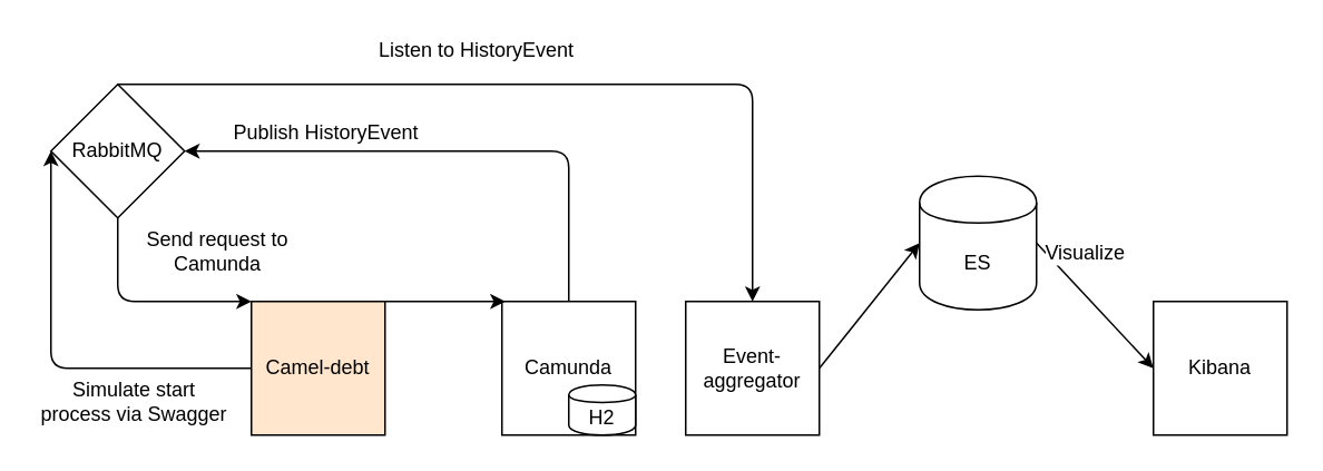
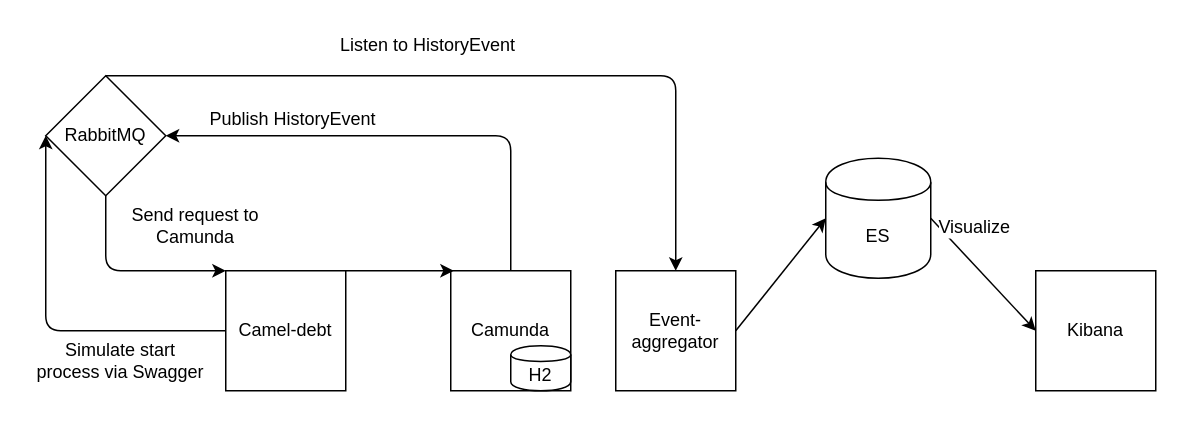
  <mxCell id="0" />
  <mxCell id="1" parent="0" />
- <mxCell id="2" value="Camel-debt" style="whiteSpace=wrap;html=1;aspect=fixed;fillColor=#ffe6cc;" vertex="1" parent="1"><mxGeometry x="150" y="180" width="80" height="80" as="geometry" /></mxCell>
+ <mxCell id="2" value="Camel-debt" style="whiteSpace=wrap;html=1;aspect=fixed;" vertex="1" parent="1"><mxGeometry x="150" y="180" width="80" height="80" as="geometry" /></mxCell>
  <mxCell id="3" value="Camunda" style="whiteSpace=wrap;html=1;aspect=fixed;" vertex="1" parent="1"><mxGeometry x="300" y="180" width="80" height="80" as="geometry" /></mxCell>
  <mxCell id="4" value="RabbitMQ" style="rhombus;whiteSpace=wrap;html=1;" vertex="1" parent="1"><mxGeometry x="30" y="50" width="80" height="80" as="geometry" /></mxCell>
  <mxCell id="5" value="Event-aggregator" style="whiteSpace=wrap;html=1;aspect=fixed;" vertex="1" parent="1"><mxGeometry x="410" y="180" width="80" height="80" as="geometry" /></mxCell>
  <mxCell id="6" value="" style="endArrow=classic;html=1;entryX=0;entryY=0.5;entryDx=0;entryDy=0;exitX=0;exitY=0.5;exitDx=0;exitDy=0;" edge="1" parent="1" source="2" target="4"><mxGeometry width="50" height="50" relative="1" as="geometry"><mxPoint x="250" y="220" as="sourcePoint" /><mxPoint x="120" y="280" as="targetPoint" /><Array as="points"><mxPoint x="30" y="220" /></Array></mxGeometry></mxCell>
  <mxCell id="7" value="Simulate start process via Swagger" style="text;html=1;strokeColor=none;fillColor=none;align=center;verticalAlign=middle;whiteSpace=wrap;rounded=0;" vertex="1" parent="1"><mxGeometry x="20" y="230" width="120" height="20" as="geometry" /></mxCell>
  <mxCell id="8" value="" style="endArrow=classic;html=1;exitX=0.5;exitY=1;exitDx=0;exitDy=0;" edge="1" parent="1" source="4"><mxGeometry width="50" height="50" relative="1" as="geometry"><mxPoint x="20" y="330" as="sourcePoint" /><mxPoint x="150" y="180" as="targetPoint" /><Array as="points"><mxPoint x="70" y="180" /></Array></mxGeometry></mxCell>
  <mxCell id="9" value="Send request to Camunda" style="text;html=1;strokeColor=none;fillColor=none;align=center;verticalAlign=middle;whiteSpace=wrap;rounded=0;" vertex="1" parent="1"><mxGeometry x="80" y="140" width="100" height="20" as="geometry" /></mxCell>
  <mxCell id="10" value="" style="endArrow=classic;html=1;exitX=0.995;exitY=0;exitDx=0;exitDy=0;exitPerimeter=0;entryX=0.025;entryY=0;entryDx=0;entryDy=0;entryPerimeter=0;" edge="1" parent="1" source="2" target="3"><mxGeometry width="50" height="50" relative="1" as="geometry"><mxPoint x="233" y="180" as="sourcePoint" /><mxPoint x="302" y="183" as="targetPoint" /></mxGeometry></mxCell>
  <mxCell id="11" value="H2" style="shape=cylinder;whiteSpace=wrap;html=1;boundedLbl=1;backgroundOutline=1;" vertex="1" parent="1"><mxGeometry x="340" y="230" width="40" height="30" as="geometry" /></mxCell>
  <mxCell id="12" value="ES" style="shape=cylinder;whiteSpace=wrap;html=1;boundedLbl=1;backgroundOutline=1;" vertex="1" parent="1"><mxGeometry x="550" y="105" width="70" height="80" as="geometry" /></mxCell>
  <mxCell id="13" value="" style="endArrow=classic;html=1;entryX=1;entryY=0.5;entryDx=0;entryDy=0;exitX=0.5;exitY=0;exitDx=0;exitDy=0;" edge="1" parent="1" source="3" target="4"><mxGeometry width="50" height="50" relative="1" as="geometry"><mxPoint x="20" y="330" as="sourcePoint" /><mxPoint x="70" y="280" as="targetPoint" /><Array as="points"><mxPoint x="340" y="90" /></Array></mxGeometry></mxCell>
  <mxCell id="14" value="Publish HistoryEvent" style="text;html=1;strokeColor=none;fillColor=none;align=center;verticalAlign=middle;whiteSpace=wrap;rounded=0;" vertex="1" parent="1"><mxGeometry x="130" y="69" width="130" height="20" as="geometry" /></mxCell>
  <mxCell id="15" value="Listen to HistoryEvent" style="text;html=1;strokeColor=none;fillColor=none;align=center;verticalAlign=middle;whiteSpace=wrap;rounded=0;" vertex="1" parent="1"><mxGeometry x="220" y="20" width="130" height="20" as="geometry" /></mxCell>
  <mxCell id="16" value="" style="endArrow=classic;html=1;entryX=0.5;entryY=0;entryDx=0;entryDy=0;exitX=0.5;exitY=0;exitDx=0;exitDy=0;" edge="1" parent="1" source="4" target="5"><mxGeometry width="50" height="50" relative="1" as="geometry"><mxPoint x="20" y="430" as="sourcePoint" /><mxPoint x="70" y="380" as="targetPoint" /><Array as="points"><mxPoint x="450" y="50" /></Array></mxGeometry></mxCell>
  <mxCell id="17" value="" style="endArrow=classic;html=1;exitX=1;exitY=0.5;exitDx=0;exitDy=0;entryX=0;entryY=0.5;entryDx=0;entryDy=0;" edge="1" parent="1" source="5" target="12"><mxGeometry width="50" height="50" relative="1" as="geometry"><mxPoint x="20" y="430" as="sourcePoint" /><mxPoint x="550" y="222" as="targetPoint" /></mxGeometry></mxCell>
  <mxCell id="18" value="" style="endArrow=classic;html=1;exitX=1;exitY=0.5;exitDx=0;exitDy=0;" edge="1" parent="1" source="12"><mxGeometry width="50" height="50" relative="1" as="geometry"><mxPoint x="20" y="330" as="sourcePoint" /><mxPoint x="690" y="220" as="targetPoint" /></mxGeometry></mxCell>
  <mxCell id="19" value="Visualize" style="text;html=1;resizable=0;points=[];align=center;verticalAlign=middle;labelBackgroundColor=#ffffff;" vertex="1" connectable="0" parent="18"><mxGeometry x="-0.582" y="1" relative="1" as="geometry"><mxPoint x="13.5" y="-9" as="offset" /></mxGeometry></mxCell>
  <mxCell id="20" value="Kibana" style="whiteSpace=wrap;html=1;aspect=fixed;" vertex="1" parent="1"><mxGeometry x="690" y="180" width="80" height="80" as="geometry" /></mxCell>
